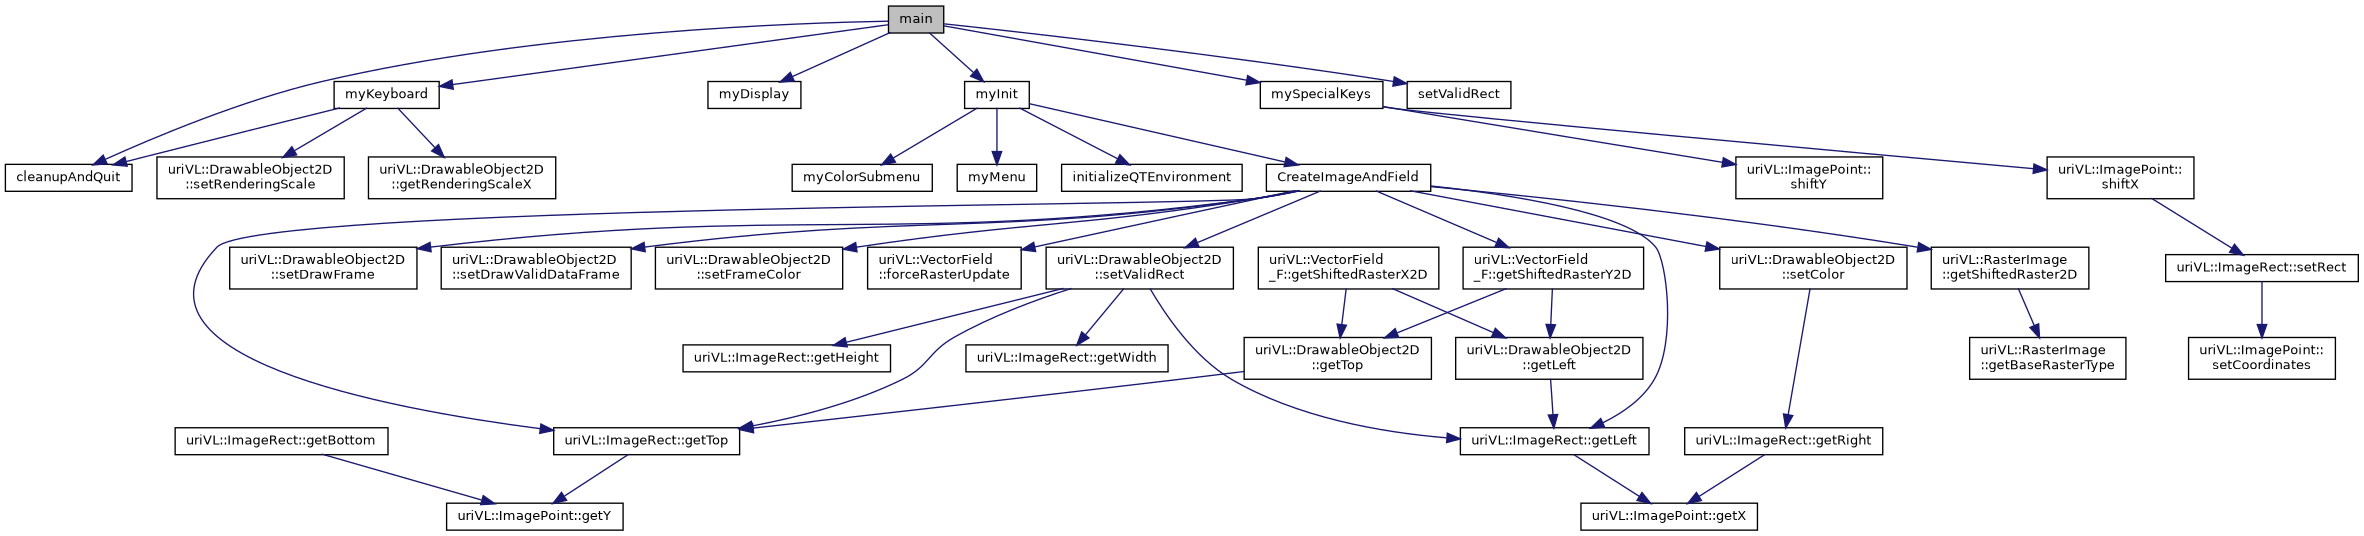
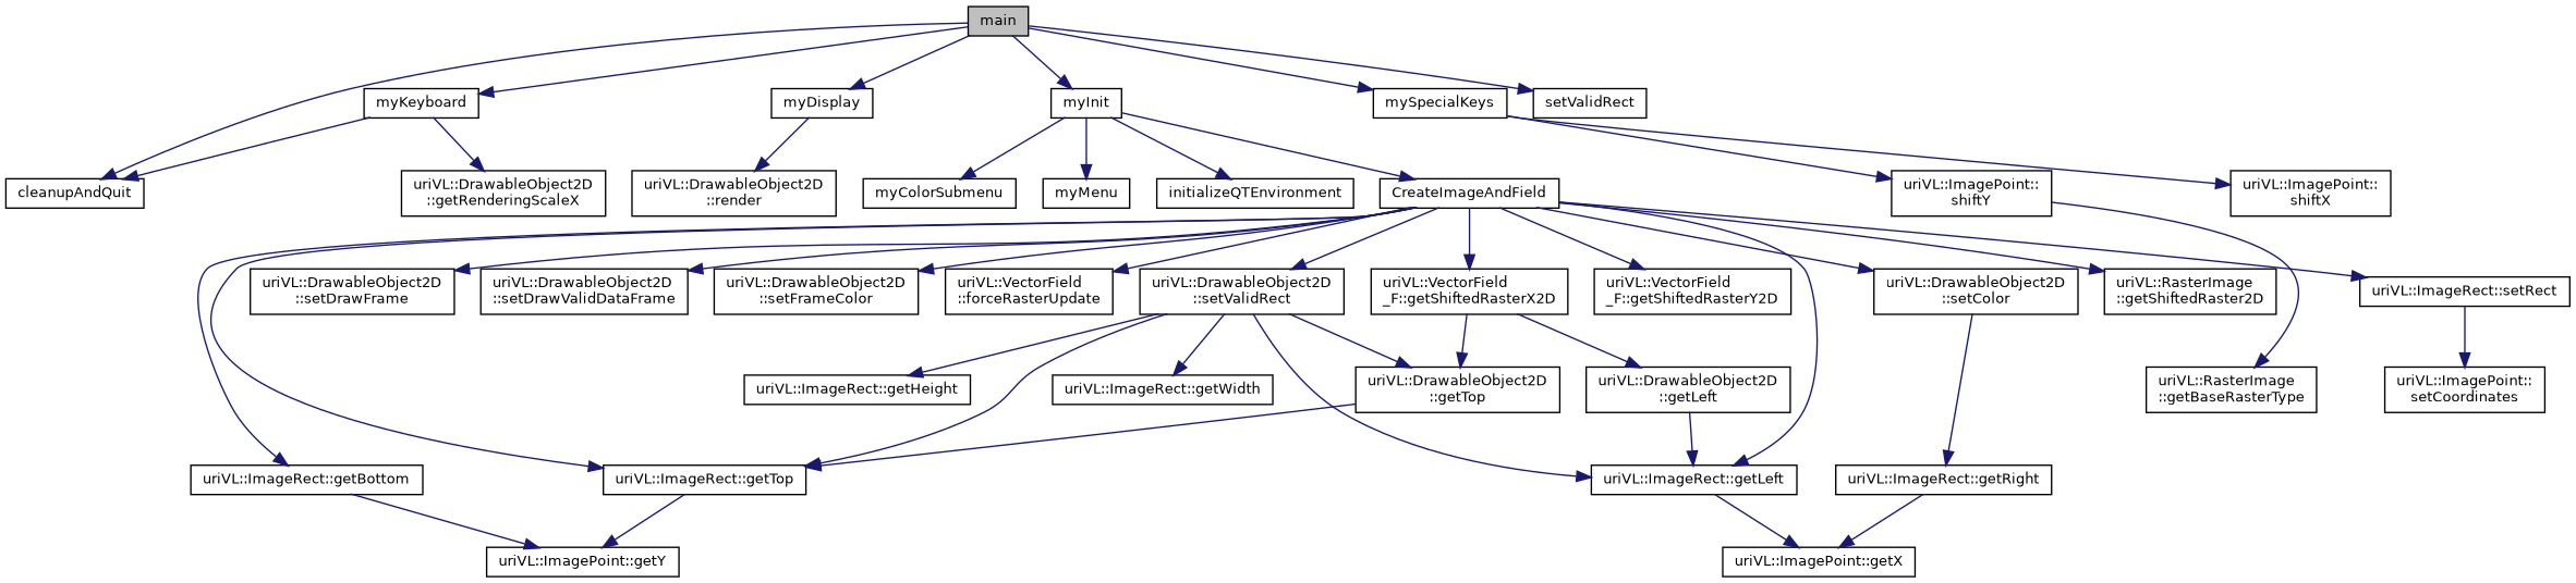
  digraph {
    rankdir=TB
    node [color=black fillcolor=white fontname=Helvetica fontsize=10 shape=record style=filled]
    edge [color=midnightblue fontname=Helvetica fontsize=10 labelfontname=Helvetica labelfontsize=10 style=solid]
    n1 [fillcolor=grey75 fontcolor=black height=0.2 label=main width=0.4]
    n2 [height=0.2 label=cleanupAndQuit width=0.4]
    n3 [height=0.2 label=myDisplay width=0.4]
    n4 [height=0.2 label=myInit width=0.4]
    n5 [height=0.2 label=myKeyboard width=0.4]
    n6 [height=0.2 label=setValidRect width=0.4]
    n7 [height=0.2 label=mySpecialKeys width=0.4]
+   n8 [height=0.2 label="uriVL::DrawableObject2D\l::render" width=0.4]
    n9 [height=0.2 label=initializeQTEnvironment width=0.4]
    n10 [height=0.2 label=CreateImageAndField width=0.4]
    n11 [height=0.2 label=myColorSubmenu width=0.4]
    n12 [height=0.2 label=myMenu width=0.4]
-   n13 [height=0.2 label="uriVL::DrawableObject2D\l::setRenderingScale" width=0.4]
    n14 [height=0.2 label="uriVL::DrawableObject2D\l::getRenderingScaleX" width=0.4]
    n15 [height=0.2 label="uriVL::ImagePoint::\lshiftX" width=0.4]
    n16 [height=0.2 label="uriVL::ImagePoint::\lshiftY" width=0.4]
    n17 [height=0.2 label="uriVL::VectorField\l::forceRasterUpdate" width=0.4]
    n18 [height=0.2 label="uriVL::ImageRect::getBottom" width=0.4]
    n19 [height=0.2 label="uriVL::ImageRect::getLeft" width=0.4]
    n20 [height=0.2 label="uriVL::RasterImage\l::getShiftedRaster2D" width=0.4]
    n21 [height=0.2 label="uriVL::VectorField\l_F::getShiftedRasterX2D" width=0.4]
    n22 [height=0.2 label="uriVL::ImageRect::getTop" width=0.4]
    n23 [height=0.2 label="uriVL::VectorField\l_F::getShiftedRasterY2D" width=0.4]
    n24 [height=0.2 label="uriVL::DrawableObject2D\l::setColor" width=0.4]
    n25 [height=0.2 label="uriVL::DrawableObject2D\l::setDrawFrame" width=0.4]
    n26 [height=0.2 label="uriVL::DrawableObject2D\l::setDrawValidDataFrame" width=0.4]
    n27 [height=0.2 label="uriVL::DrawableObject2D\l::setFrameColor" width=0.4]
    n28 [height=0.2 label="uriVL::ImageRect::setRect" width=0.4]
    n29 [height=0.2 label="uriVL::DrawableObject2D\l::setValidRect" width=0.4]
    n30 [height=0.2 label="uriVL::ImagePoint::getY" width=0.4]
    n31 [height=0.2 label="uriVL::ImagePoint::getX" width=0.4]
    n32 [height=0.2 label="uriVL::ImageRect::getRight" width=0.4]
    n33 [height=0.2 label="uriVL::RasterImage\l::getBaseRasterType" width=0.4]
    n34 [height=0.2 label="uriVL::DrawableObject2D\l::getTop" width=0.4]
    n35 [height=0.2 label="uriVL::DrawableObject2D\l::getLeft" width=0.4]
    n36 [height=0.2 label="uriVL::ImagePoint::\lsetCoordinates" width=0.4]
    n37 [height=0.2 label="uriVL::ImageRect::getWidth" width=0.4]
    n38 [height=0.2 label="uriVL::ImageRect::getHeight" width=0.4]
    n1 -> n2
    n1 -> n3
    n1 -> n4
    n1 -> n5
    n1 -> n6
    n1 -> n7
+   n3 -> n8
    n4 -> n9
    n4 -> n10
    n4 -> n11
    n4 -> n12
    n5 -> n2
-   n5 -> n13
    n5 -> n14
    n7 -> n15
    n7 -> n16
    n10 -> n17
+   n10 -> n18
    n10 -> n19
    n10 -> n20
+   n10 -> n21
    n10 -> n22
    n10 -> n23
    n10 -> n24
    n10 -> n25
    n10 -> n26
    n10 -> n27
-   n15 -> n28
+   n10 -> n28
    n10 -> n29
    n18 -> n30
    n19 -> n31
-   n20 -> n33
+   n16 -> n33
    n21 -> n34
    n21 -> n35
    n22 -> n30
-   n23 -> n34
-   n23 -> n35
+   n29 -> n34
    n24 -> n32
    n28 -> n36
    n29 -> n19
    n29 -> n22
    n29 -> n37
    n29 -> n38
    n32 -> n31
    n34 -> n22
    n35 -> n19
  }
